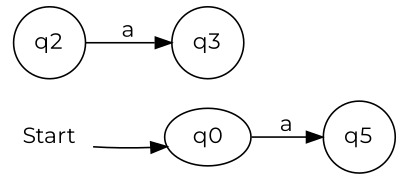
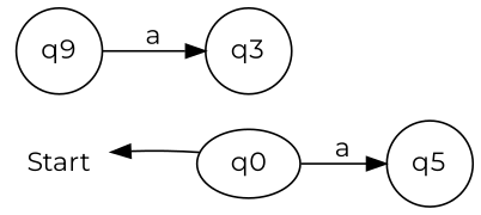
  digraph {
    fontname=Montserrat
    rankdir=LR
    node [fontname=Montserrat shape=circle]
    edge [fontname=Montserrat]
    Start [shape=plaintext]
    q0 [shape=""]
    n3 [label=q5]
-   q2
+   q2 [label=q9]
    q3
-   Start -> q0
+   q0 -> Start
    q0 -> n3 [label=a]
    q2 -> q3 [label=a]
  }
